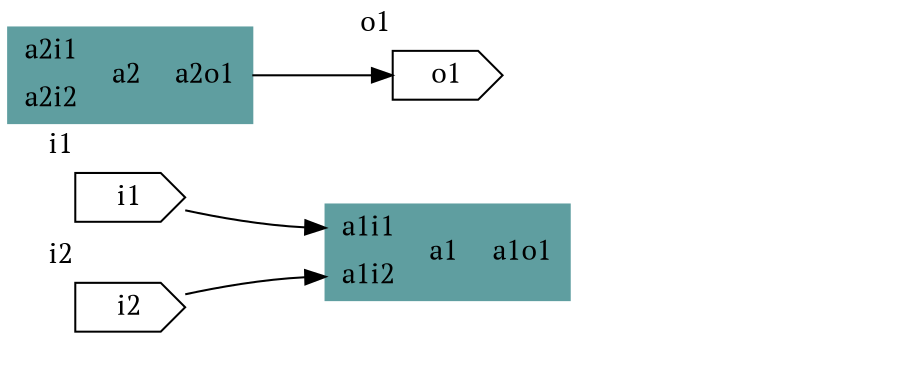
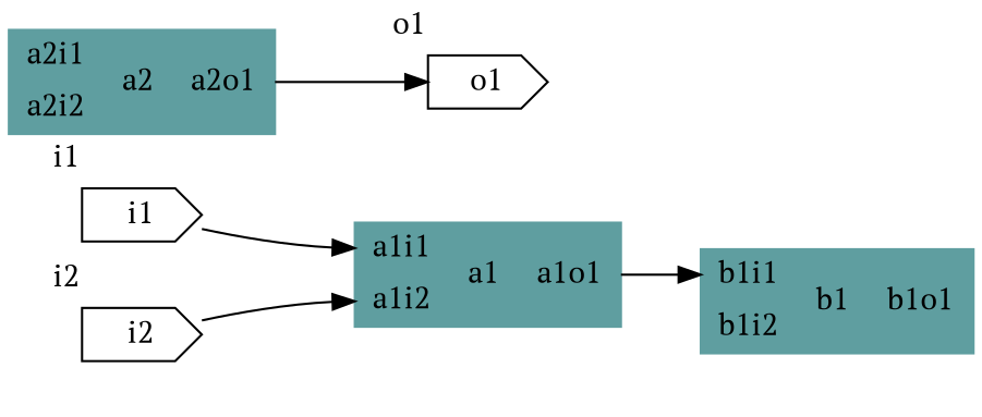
  digraph {
    fontname="PT Serif"
    rankdir=LR
    node [fontname="PT Serif" shape=cds]
    edge [fontname="PT Serif"]
    i1 [xlabel=i1]
    n2 [color=cadetblue label="{{<a1i1>a1i1|<a1i2>a1i2}| a1 |{<a1o1>a1o1}}" shape=record style=filled]
+   n3 [color=cadetblue label="{{<b1i1>b1i1|<b1i2>b1i2}| b1 |{<b1o1>b1o1}}" shape=record style=filled]
    i2 [xlabel=i2]
    o1 [xlabel=o1]
    n6 [color=cadetblue label="{{<a2i1>a2i1|<a2i2>a2i2}| a2 |{<a2o1>a2o1}}" shape=record style=filled]
    i1 -> n2 [headport=a1i1]
+   n2 -> n3 [headport=b1i1 tailport=a1o1]
    i2 -> n2 [headport=a1i2]
    n6 -> o1 [tailport=a2o1]
  }
